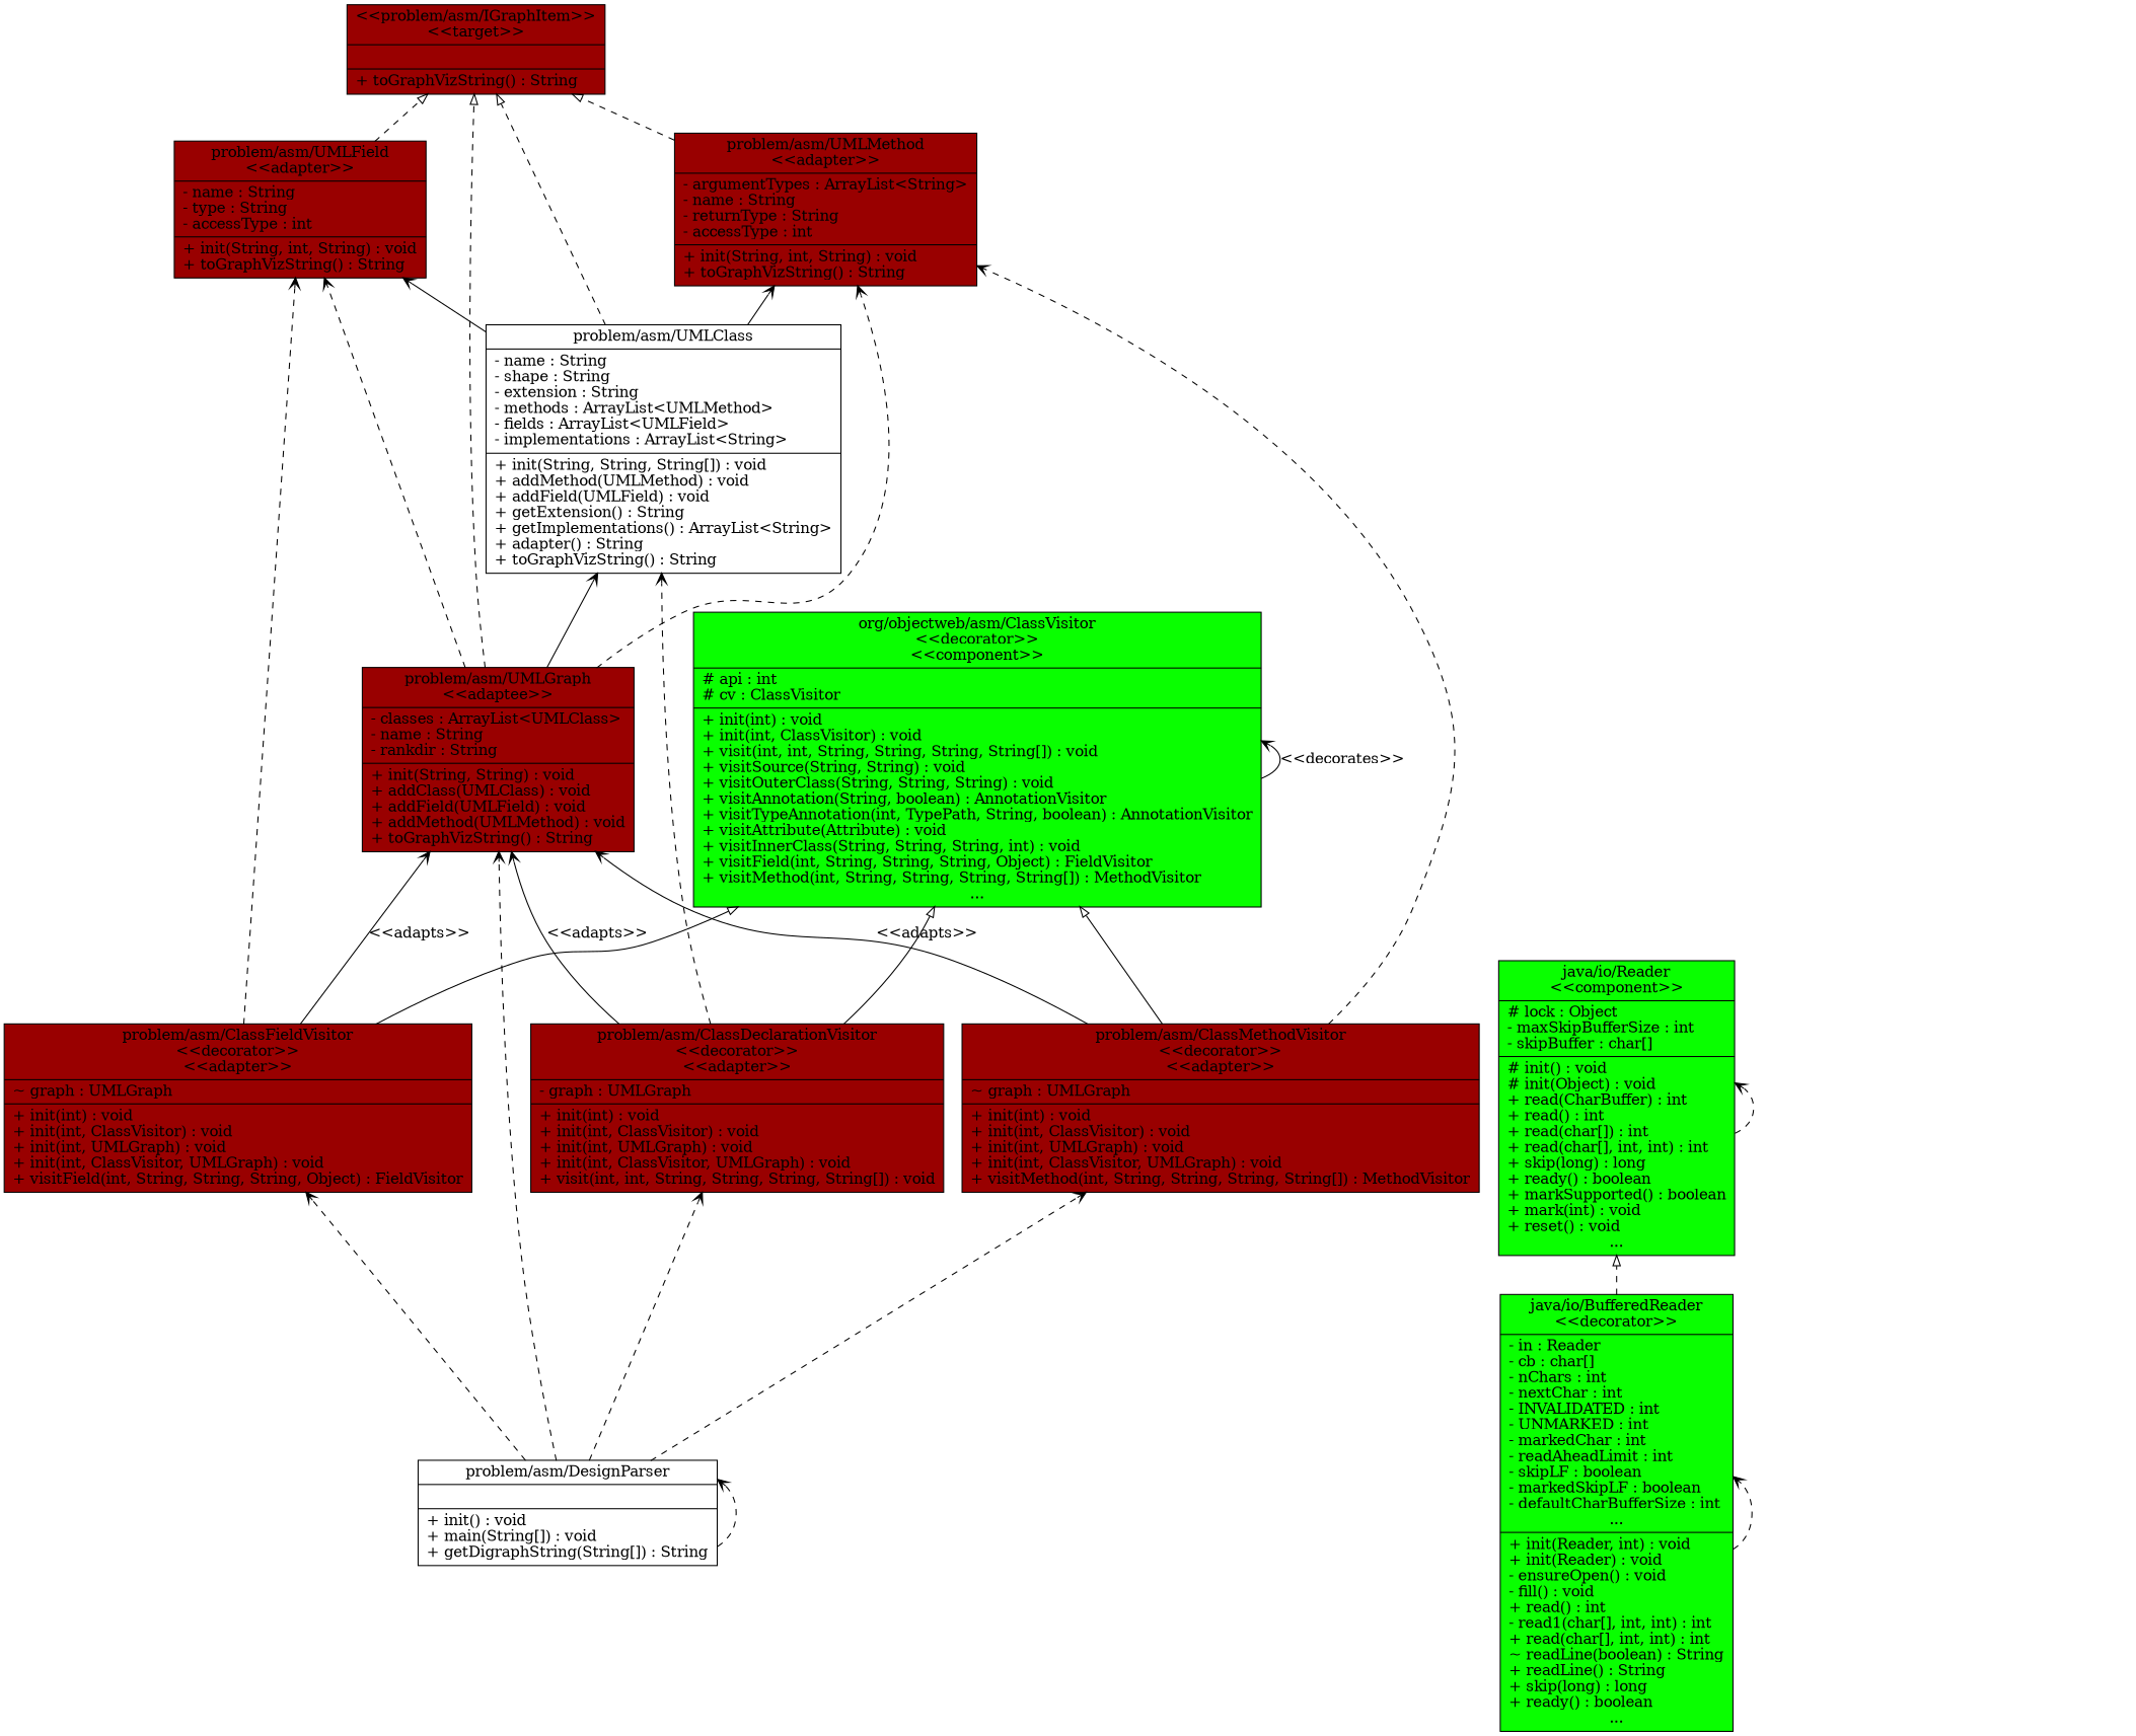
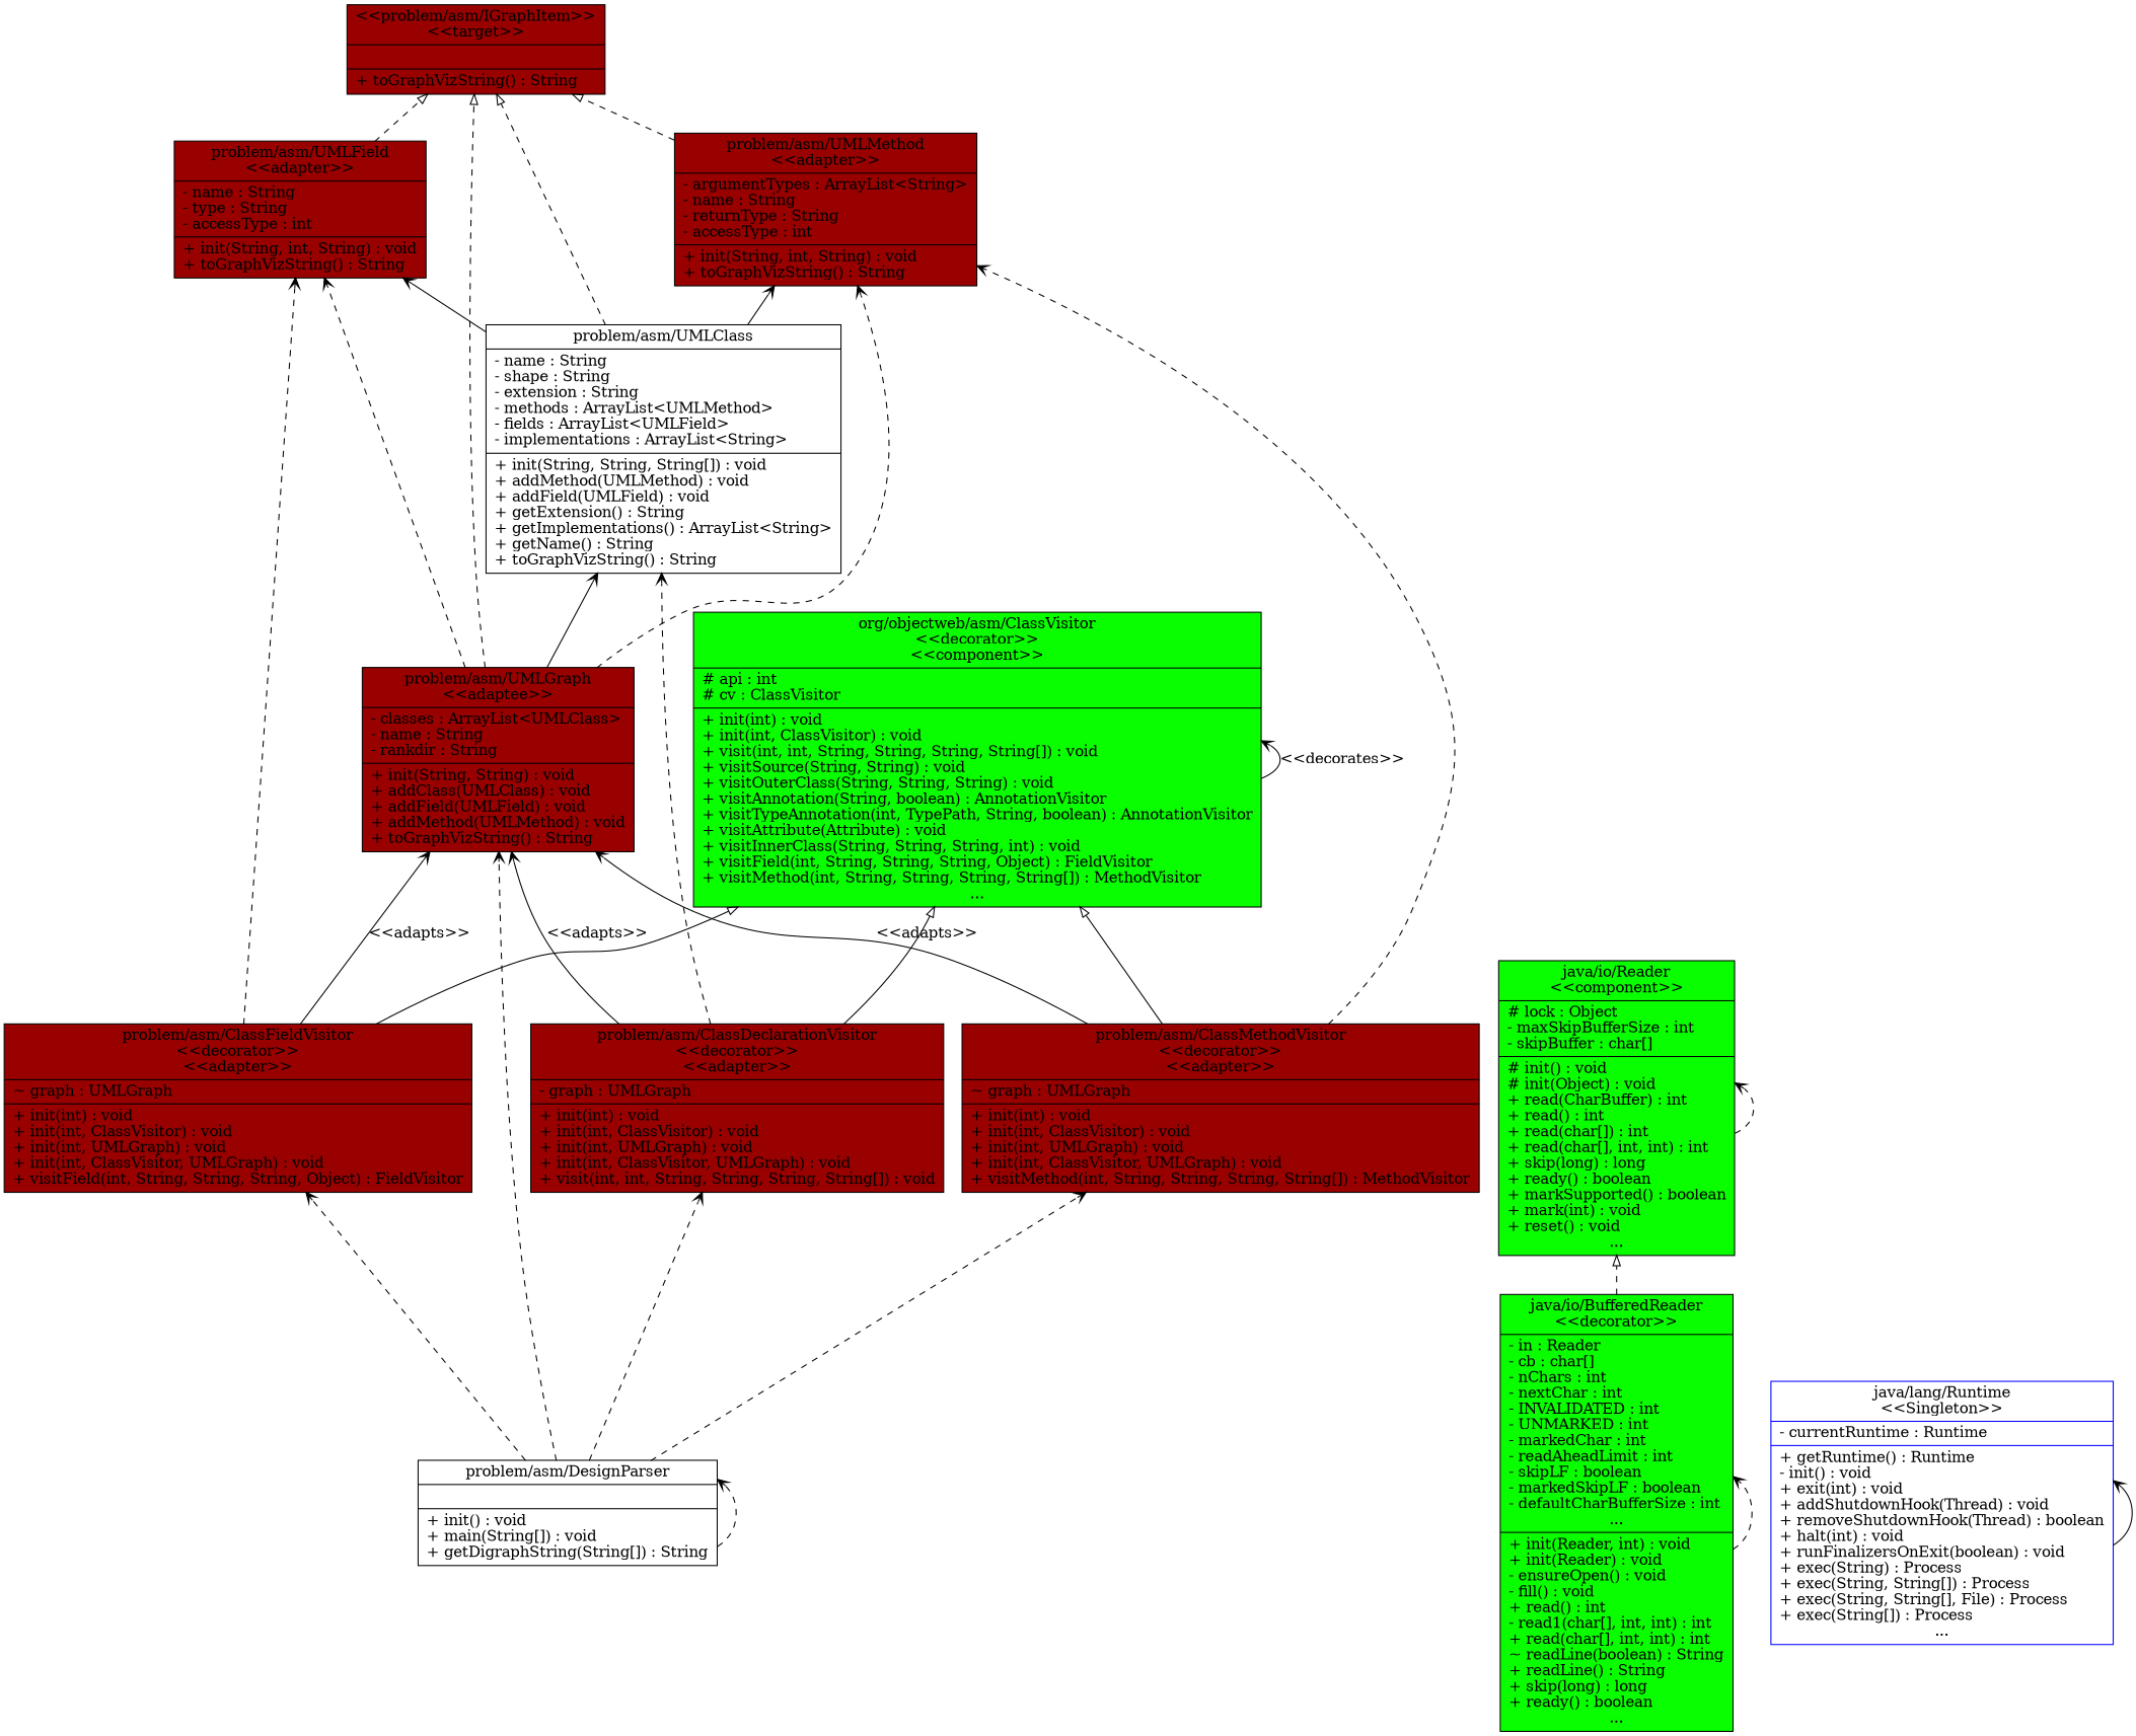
  digraph {
    rankdir=BT
    node [color="#000000" fillcolor="#990000" shape=record style=filled]
    edge [arrowhead=vee style=dashed]
    n1 [label="{problem/asm/ClassDeclarationVisitor\n\<\<decorator\>\>\n\<\<adapter\>\>|- graph : UMLGraph\l|+ init(int) : void\l+ init(int, ClassVisitor) : void\l+ init(int, UMLGraph) : void\l+ init(int, ClassVisitor, UMLGraph) : void\l+ visit(int, int, String, String, String, String[]) : void\l}"]
    n2 [label="{problem/asm/UMLGraph\n\<\<adaptee\>\>|- classes : ArrayList\<UMLClass\>\l- name : String\l- rankdir : String\l|+ init(String, String) : void\l+ addClass(UMLClass) : void\l+ addField(UMLField) : void\l+ addMethod(UMLMethod) : void\l+ toGraphVizString() : String\l}"]
    n3 [fillcolor="#09FF00" label="{org/objectweb/asm/ClassVisitor\n\<\<decorator\>\>\n\<\<component\>\>|# api : int\l# cv : ClassVisitor\l|+ init(int) : void\l+ init(int, ClassVisitor) : void\l+ visit(int, int, String, String, String, String[]) : void\l+ visitSource(String, String) : void\l+ visitOuterClass(String, String, String) : void\l+ visitAnnotation(String, boolean) : AnnotationVisitor\l+ visitTypeAnnotation(int, TypePath, String, boolean) : AnnotationVisitor\l+ visitAttribute(Attribute) : void\l+ visitInnerClass(String, String, String, int) : void\l+ visitField(int, String, String, String, Object) : FieldVisitor\l+ visitMethod(int, String, String, String, String[]) : MethodVisitor\l...}"]
-   n4 [fillcolor="#ffffff" label="{problem/asm/UMLClass|- name : String\l- shape : String\l- extension : String\l- methods : ArrayList\<UMLMethod\>\l- fields : ArrayList\<UMLField\>\l- implementations : ArrayList\<String\>\l|+ init(String, String, String[]) : void\l+ addMethod(UMLMethod) : void\l+ addField(UMLField) : void\l+ getExtension() : String\l+ getImplementations() : ArrayList\<String\>\l+ adapter() : String\l+ toGraphVizString() : String\l}"]
+   n4 [fillcolor="#ffffff" label="{problem/asm/UMLClass|- name : String\l- shape : String\l- extension : String\l- methods : ArrayList\<UMLMethod\>\l- fields : ArrayList\<UMLField\>\l- implementations : ArrayList\<String\>\l|+ init(String, String, String[]) : void\l+ addMethod(UMLMethod) : void\l+ addField(UMLField) : void\l+ getExtension() : String\l+ getImplementations() : ArrayList\<String\>\l+ getName() : String\l+ toGraphVizString() : String\l}"]
    n5 [label="{problem/asm/UMLField\n\<\<adapter\>\>|- name : String\l- type : String\l- accessType : int\l|+ init(String, int, String) : void\l+ toGraphVizString() : String\l}"]
    n6 [label="{problem/asm/UMLMethod\n\<\<adapter\>\>|- argumentTypes : ArrayList\<String\>\l- name : String\l- returnType : String\l- accessType : int\l|+ init(String, int, String) : void\l+ toGraphVizString() : String\l}"]
    n7 [label="{\<\<problem/asm/IGraphItem\>\>\n\<\<target\>\>||+ toGraphVizString() : String\l}"]
    n8 [label="{problem/asm/ClassFieldVisitor\n\<\<decorator\>\>\n\<\<adapter\>\>|~ graph : UMLGraph\l|+ init(int) : void\l+ init(int, ClassVisitor) : void\l+ init(int, UMLGraph) : void\l+ init(int, ClassVisitor, UMLGraph) : void\l+ visitField(int, String, String, String, Object) : FieldVisitor\l}"]
    n9 [label="{problem/asm/ClassMethodVisitor\n\<\<decorator\>\>\n\<\<adapter\>\>|~ graph : UMLGraph\l|+ init(int) : void\l+ init(int, ClassVisitor) : void\l+ init(int, UMLGraph) : void\l+ init(int, ClassVisitor, UMLGraph) : void\l+ visitMethod(int, String, String, String, String[]) : MethodVisitor\l}"]
    n10 [fillcolor="#ffffff" label="{problem/asm/DesignParser||+ init() : void\l+ main(String[]) : void\l+ getDigraphString(String[]) : String\l}"]
    n11 [fillcolor="#09FF00" label="{java/io/Reader\n\<\<component\>\>|# lock : Object\l- maxSkipBufferSize : int\l- skipBuffer : char[]\l|# init() : void\l# init(Object) : void\l+ read(CharBuffer) : int\l+ read() : int\l+ read(char[]) : int\l+ read(char[], int, int) : int\l+ skip(long) : long\l+ ready() : boolean\l+ markSupported() : boolean\l+ mark(int) : void\l+ reset() : void\l...}"]
    n12 [fillcolor="#09FF00" label="{java/io/BufferedReader\n\<\<decorator\>\>|- in : Reader\l- cb : char[]\l- nChars : int\l- nextChar : int\l- INVALIDATED : int\l- UNMARKED : int\l- markedChar : int\l- readAheadLimit : int\l- skipLF : boolean\l- markedSkipLF : boolean\l- defaultCharBufferSize : int\l...|+ init(Reader, int) : void\l+ init(Reader) : void\l- ensureOpen() : void\l- fill() : void\l+ read() : int\l- read1(char[], int, int) : int\l+ read(char[], int, int) : int\l~ readLine(boolean) : String\l+ readLine() : String\l+ skip(long) : long\l+ ready() : boolean\l...}"]
+   n13 [color="#0000ff" fillcolor="#ffffff" label="{java/lang/Runtime\n\<\<Singleton\>\>|- currentRuntime : Runtime\l|+ getRuntime() : Runtime\l- init() : void\l+ exit(int) : void\l+ addShutdownHook(Thread) : void\l+ removeShutdownHook(Thread) : boolean\l+ halt(int) : void\l+ runFinalizersOnExit(boolean) : void\l+ exec(String) : Process\l+ exec(String, String[]) : Process\l+ exec(String, String[], File) : Process\l+ exec(String[]) : Process\l...}"]
    n1 -> n2 [label="\<\<adapts\>\>" style=solid]
    n1 -> n3 [arrowhead=onormal style=""]
    n1 -> n4
    n2 -> n4 [style=solid]
    n2 -> n5
    n2 -> n6
    n2 -> n7 [arrowhead=onormal]
    n3 -> n3 [label="\<\<decorates\>\>" style=solid]
    n4 -> n5 [style=solid]
    n4 -> n6 [style=solid]
    n4 -> n7 [arrowhead=onormal]
    n5 -> n7 [arrowhead=onormal]
    n6 -> n7 [arrowhead=onormal]
    n8 -> n2 [label="\<\<adapts\>\>" style=solid]
    n8 -> n3 [arrowhead=onormal style=""]
    n8 -> n5
    n9 -> n2 [label="\<\<adapts\>\>" style=solid]
    n9 -> n3 [arrowhead=onormal style=""]
    n9 -> n6
    n10 -> n1
    n10 -> n2
    n10 -> n8
    n10 -> n9
    n10 -> n10
    n11 -> n11
    n12 -> n11 [arrowhead=onormal]
    n12 -> n12
+   n13 -> n13 [style=solid]
  }
